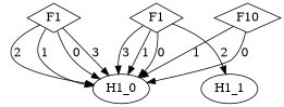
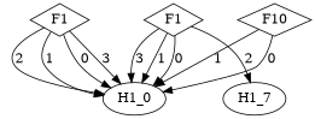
  digraph {
    node [shape=diamond]
    n1 [label=H1_0 shape=""]
-   n2 [label=H1_1 shape=""]
+   n2 [label=H1_7 shape=""]
    n3 [label=F1]
    n4 [label=F1]
    n5 [label=F10]
    n3 -> n1 [label=3]
    n3 -> n1 [label=2]
    n3 -> n1 [label=1]
    n3 -> n1 [label=0]
    n4 -> n1 [label=3]
    n4 -> n1 [label=1]
    n4 -> n1 [label=0]
    n4 -> n2 [label=2]
    n5 -> n1 [label=1]
    n5 -> n1 [label=0]
  }
